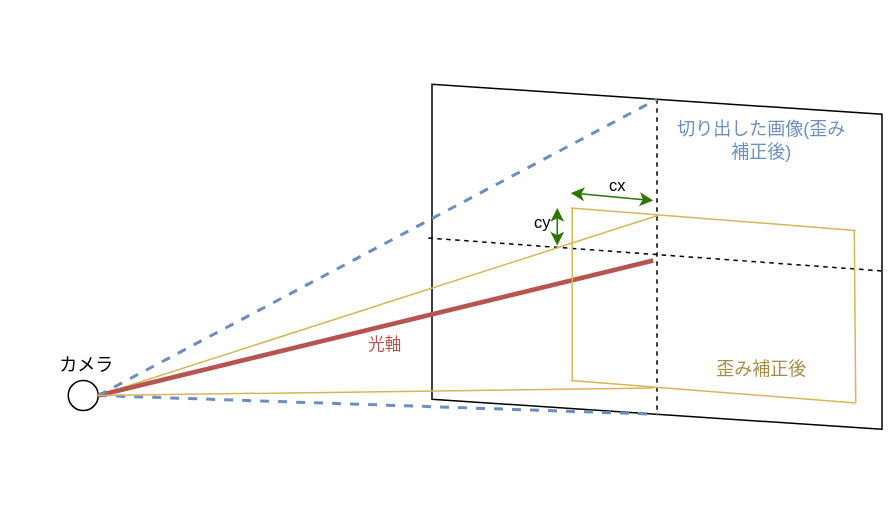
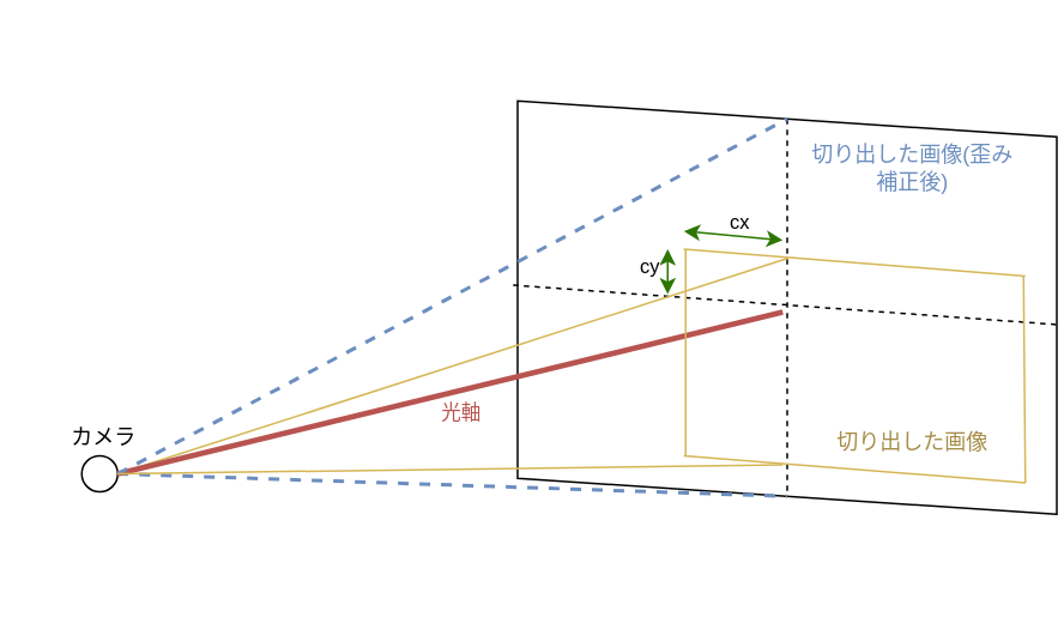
  <mxCell id="0" />
  <mxCell id="1" parent="0" />
  <mxCell id="2" value="" style="shape=parallelogram;perimeter=parallelogramPerimeter;whiteSpace=wrap;html=1;fixedSize=1;rotation=-90;fontColor=#6c8ebf;" parent="1" vertex="1"><mxGeometry x="322.5" y="20.5" width="230" height="300" as="geometry" /></mxCell>
  <mxCell id="3" value="" style="ellipse;whiteSpace=wrap;html=1;aspect=fixed;" parent="1" vertex="1"><mxGeometry x="45" y="253" width="20" height="20" as="geometry" /></mxCell>
  <mxCell id="4" value="" style="endArrow=none;dashed=1;html=1;entryX=0.459;entryY=0.999;entryDx=0;entryDy=0;entryPerimeter=0;" parent="1" target="2" edge="1"><mxGeometry width="50" height="50" relative="1" as="geometry"><mxPoint x="285" y="158" as="sourcePoint" /><mxPoint x="565" y="243" as="targetPoint" /></mxGeometry></mxCell>
  <mxCell id="5" value="" style="endArrow=none;dashed=1;html=1;entryX=0;entryY=0.5;entryDx=0;entryDy=0;exitX=1;exitY=0.5;exitDx=0;exitDy=0;" parent="1" source="2" target="2" edge="1"><mxGeometry width="50" height="50" relative="1" as="geometry"><mxPoint x="295" y="203" as="sourcePoint" /><mxPoint x="530.95" y="226.025" as="targetPoint" /></mxGeometry></mxCell>
  <mxCell id="6" value="" style="endArrow=none;html=1;fillColor=#fff2cc;strokeColor=#d6b656;" parent="1" edge="1"><mxGeometry width="50" height="50" relative="1" as="geometry"><mxPoint x="65" y="263" as="sourcePoint" /><mxPoint x="438" y="143" as="targetPoint" /></mxGeometry></mxCell>
  <mxCell id="7" value="" style="endArrow=none;html=1;exitX=1;exitY=0.5;exitDx=0;exitDy=0;entryX=0;entryY=0.5;entryDx=0;entryDy=0;dashed=1;strokeWidth=2;fillColor=#dae8fc;strokeColor=#6c8ebf;" parent="1" source="3" target="2" edge="1"><mxGeometry width="50" height="50" relative="1" as="geometry"><mxPoint x="74.285" y="269.286" as="sourcePoint" /><mxPoint x="435" y="273" as="targetPoint" /></mxGeometry></mxCell>
  <mxCell id="8" value="" style="endArrow=none;html=1;exitX=1;exitY=0.5;exitDx=0;exitDy=0;fillColor=#f8cecc;strokeColor=#b85450;strokeWidth=3;" parent="1" source="3" edge="1"><mxGeometry width="50" height="50" relative="1" as="geometry"><mxPoint x="84.285" y="279.286" as="sourcePoint" /><mxPoint x="435" y="173" as="targetPoint" /></mxGeometry></mxCell>
  <mxCell id="9" value="光軸" style="edgeLabel;html=1;align=center;verticalAlign=middle;resizable=0;points=[];fontColor=#b85450;" vertex="1" connectable="0" parent="8"><mxGeometry x="0.108" y="2" relative="1" as="geometry"><mxPoint x="-14" y="17" as="offset" /></mxGeometry></mxCell>
  <mxCell id="10" value="" style="endArrow=none;html=1;fillColor=#fff2cc;strokeColor=#d6b656;" edge="1" parent="1"><mxGeometry width="50" height="50" relative="1" as="geometry"><mxPoint x="570" y="153" as="sourcePoint" /><mxPoint x="380" y="138" as="targetPoint" /></mxGeometry></mxCell>
  <mxCell id="11" value="" style="endArrow=none;html=1;fillColor=#fff2cc;strokeColor=#d6b656;" edge="1" parent="1"><mxGeometry width="50" height="50" relative="1" as="geometry"><mxPoint x="570" y="268" as="sourcePoint" /><mxPoint x="380" y="253" as="targetPoint" /></mxGeometry></mxCell>
  <mxCell id="12" value="" style="endArrow=none;html=1;fillColor=#fff2cc;strokeColor=#d6b656;" edge="1" parent="1"><mxGeometry width="50" height="50" relative="1" as="geometry"><mxPoint x="570" y="268" as="sourcePoint" /><mxPoint x="569" y="153" as="targetPoint" /></mxGeometry></mxCell>
  <mxCell id="13" value="" style="endArrow=none;html=1;fillColor=#fff2cc;strokeColor=#d6b656;" edge="1" parent="1"><mxGeometry width="50" height="50" relative="1" as="geometry"><mxPoint x="381" y="253" as="sourcePoint" /><mxPoint x="381" y="138" as="targetPoint" /></mxGeometry></mxCell>
  <mxCell id="14" value="" style="endArrow=classic;startArrow=classic;html=1;fillColor=#60a917;strokeColor=#2D7600;" edge="1" parent="1"><mxGeometry width="50" height="50" relative="1" as="geometry"><mxPoint x="380" y="128" as="sourcePoint" /><mxPoint x="435" y="133" as="targetPoint" /></mxGeometry></mxCell>
  <mxCell id="15" value="cx" style="edgeLabel;html=1;align=center;verticalAlign=middle;resizable=0;points=[];" vertex="1" connectable="0" parent="14"><mxGeometry x="0.481" y="-2" relative="1" as="geometry"><mxPoint x="-10" y="-11" as="offset" /></mxGeometry></mxCell>
  <mxCell id="16" value="" style="endArrow=classic;startArrow=classic;html=1;fillColor=#60a917;strokeColor=#2D7600;" edge="1" parent="1"><mxGeometry width="50" height="50" relative="1" as="geometry"><mxPoint x="371" y="163" as="sourcePoint" /><mxPoint x="371" y="138" as="targetPoint" /></mxGeometry></mxCell>
  <mxCell id="17" value="cy" style="edgeLabel;html=1;align=center;verticalAlign=middle;resizable=0;points=[];" vertex="1" connectable="0" parent="16"><mxGeometry x="0.481" y="-2" relative="1" as="geometry"><mxPoint x="-13" y="3" as="offset" /></mxGeometry></mxCell>
  <mxCell id="18" value="" style="endArrow=none;html=1;entryX=1;entryY=0.5;entryDx=0;entryDy=0;strokeWidth=2;dashed=1;fillColor=#dae8fc;strokeColor=#6c8ebf;" edge="1" parent="1" target="2"><mxGeometry width="50" height="50" relative="1" as="geometry"><mxPoint x="65" y="263" as="sourcePoint" /><mxPoint x="443" y="148" as="targetPoint" /></mxGeometry></mxCell>
  <mxCell id="19" value="" style="endArrow=none;html=1;fillColor=#fff2cc;strokeColor=#d6b656;" edge="1" parent="1"><mxGeometry width="50" height="50" relative="1" as="geometry"><mxPoint x="65" y="263" as="sourcePoint" /><mxPoint x="435" y="258" as="targetPoint" /></mxGeometry></mxCell>
  <mxCell id="20" value="カメラ" style="text;html=1;strokeColor=none;fillColor=none;align=center;verticalAlign=middle;whiteSpace=wrap;rounded=0;opacity=50;" vertex="1" parent="1"><mxGeometry x="20" y="228" width="75" height="30" as="geometry" /></mxCell>
  <mxCell id="21" value="切り出した画像(歪み補正後)" style="text;html=1;align=center;verticalAlign=middle;whiteSpace=wrap;rounded=0;opacity=50;fontColor=#6c8ebf;" vertex="1" parent="1"><mxGeometry x="445" y="78" width="125" height="30" as="geometry" /></mxCell>
- <mxCell id="22" value="歪み補正後" style="text;html=1;align=center;verticalAlign=middle;whiteSpace=wrap;rounded=0;opacity=50;fontColor=#a68d48;" vertex="1" parent="1"><mxGeometry x="455" y="233" width="105" height="25" as="geometry" /></mxCell>
+ <mxCell id="22" value="切り出した画像" style="text;html=1;align=center;verticalAlign=middle;whiteSpace=wrap;rounded=0;opacity=50;fontColor=#a68d48;" vertex="1" parent="1"><mxGeometry x="455" y="233" width="105" height="25" as="geometry" /></mxCell>
